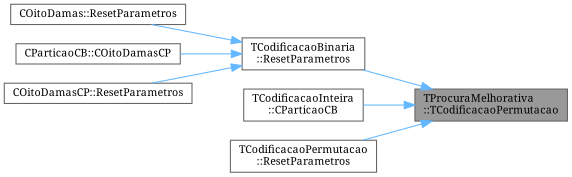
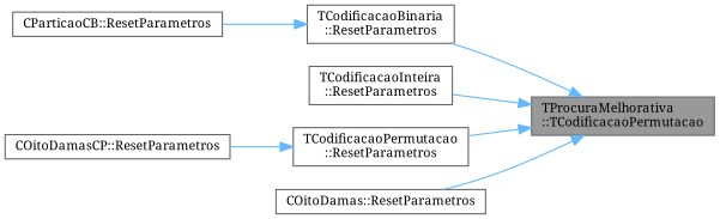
  digraph {
    fontname="Noto Serif"
    rankdir=RL
    node [color=grey40 fillcolor=white fontname="Noto Serif" fontsize=10 shape=box style=filled]
    edge [color=steelblue1 dir=back fontname="Noto Serif" fontsize=10 labelfontname=Helvetica labelfontsize=10 style=solid]
    n1 [color=gray40 fillcolor=grey60 fontcolor=black height=0.2 label="TProcuraMelhorativa\l::TCodificacaoPermutacao" width=0.4]
    n2 [height=0.2 label="TCodificacaoBinaria\l::ResetParametros" width=0.4]
-   n3 [height=0.2 label="TCodificacaoInteira\l::CParticaoCB" width=0.4]
+   n3 [height=0.2 label="TCodificacaoInteira\l::ResetParametros" width=0.4]
    n4 [height=0.2 label="TCodificacaoPermutacao\l::ResetParametros" width=0.4]
    n5 [height=0.2 label="COitoDamas::ResetParametros" width=0.4]
-   n6 [height=0.2 label="CParticaoCB::COitoDamasCP" width=0.4]
+   n6 [height=0.2 label="CParticaoCB::ResetParametros" width=0.4]
    n7 [height=0.2 label="COitoDamasCP::ResetParametros" width=0.4]
    n1 -> n2
    n1 -> n3
    n1 -> n4
-   n2 -> n5
+   n1 -> n5
    n2 -> n6
-   n2 -> n7
+   n4 -> n7
  }
